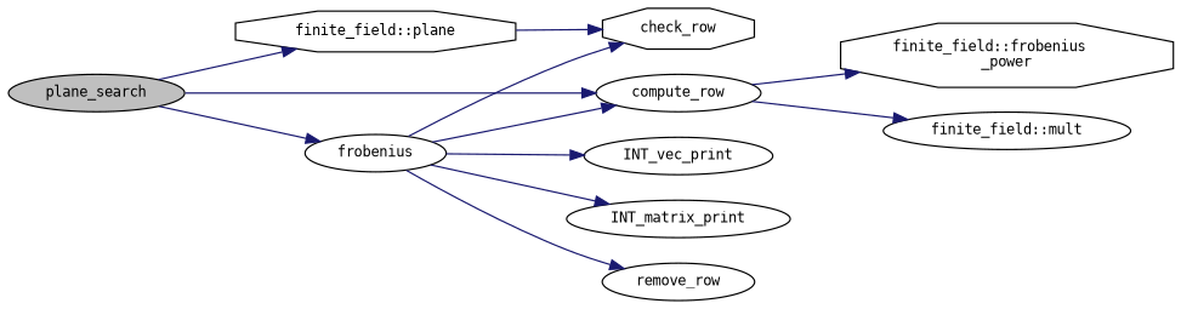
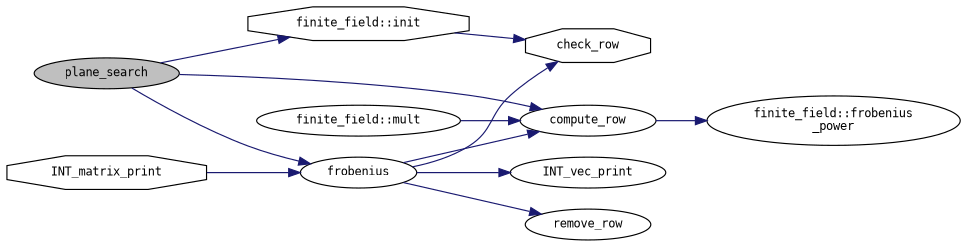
  digraph {
    fontname="DejaVu Sans Mono"
    rankdir=LR
    node [color=black fillcolor=white fontname="DejaVu Sans Mono" fontsize=10 shape=ellipse style=filled]
    edge [color=midnightblue fontname="DejaVu Sans Mono" fontsize=10 labelfontname=Helvetica labelfontsize=10 style=solid]
    n1 [fillcolor=grey75 fontcolor=black height=0.2 label=plane_search width=0.4]
-   n2 [height=0.2 label="finite_field::plane" shape=octagon width=0.4]
+   n2 [height=0.2 label="finite_field::init" shape=octagon width=0.4]
    n3 [height=0.2 label=compute_row width=0.4]
    n4 [height=0.2 label=frobenius width=0.4]
    n5 [height=0.2 label=check_row shape=octagon width=0.4]
-   n6 [height=0.2 label="finite_field::frobenius\l_power" shape=octagon width=0.4]
+   n6 [height=0.2 label="finite_field::frobenius\l_power" width=0.4]
    n7 [height=0.2 label="finite_field::mult" width=0.4]
    n8 [height=0.2 label=INT_vec_print width=0.4]
-   n9 [height=0.2 label=INT_matrix_print width=0.4]
+   n9 [height=0.2 label=INT_matrix_print shape=octagon width=0.4]
    n10 [height=0.2 label=remove_row width=0.4]
    n1 -> n2
    n1 -> n3
    n1 -> n4
    n2 -> n5
    n3 -> n6
-   n3 -> n7
+   n7 -> n3
    n4 -> n3
    n4 -> n5
    n4 -> n8
-   n4 -> n9
+   n9 -> n4
    n4 -> n10
  }
